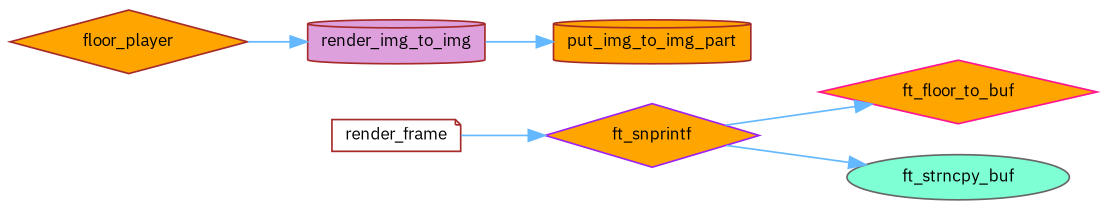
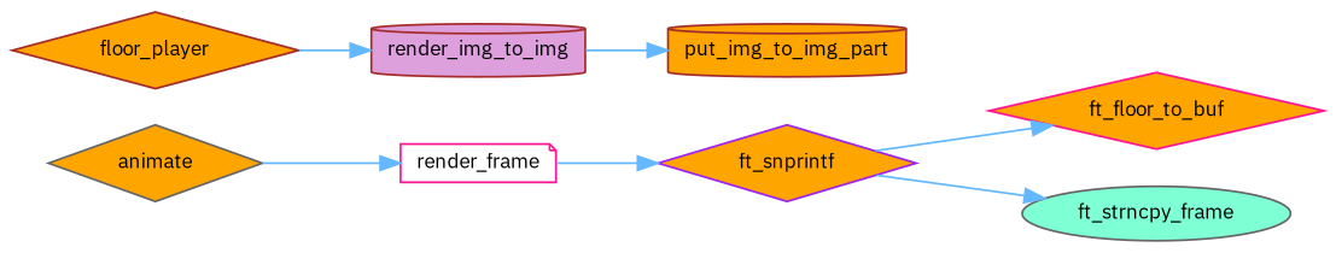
  digraph {
    fontname="IBM Plex Sans"
    rankdir=LR
    node [color=brown fillcolor=orange fontname="IBM Plex Sans" fontsize=10 shape=diamond style=filled]
    edge [color=steelblue1 fontname="IBM Plex Sans" fontsize=10 labelfontname=Helvetica labelfontsize=10 style=solid]
-   n2 [fillcolor=white height=0.2 label=render_frame shape=note width=0.4]
+   n1 [color=gray40 fontcolor=black height=0.2 label=animate width=0.4]
+   n2 [color=deeppink fillcolor=white height=0.2 label=render_frame shape=note width=0.4]
    n3 [color=purple height=0.2 label=ft_snprintf width=0.4]
    n4 [color=deeppink height=0.2 label=ft_floor_to_buf width=0.4]
-   n5 [color=gray40 fillcolor=aquamarine height=0.2 label=ft_strncpy_buf shape=ellipse width=0.4]
+   n5 [color=gray40 fillcolor=aquamarine height=0.2 label=ft_strncpy_frame shape=ellipse width=0.4]
    n6 [height=0.2 label=floor_player width=0.4]
    n7 [fillcolor=plum height=0.2 label=render_img_to_img shape=cylinder width=0.4]
    n8 [height=0.2 label=put_img_to_img_part shape=cylinder width=0.4]
+   n1 -> n2
    n2 -> n3
    n3 -> n4
    n3 -> n5
    n6 -> n7
    n7 -> n8
  }
